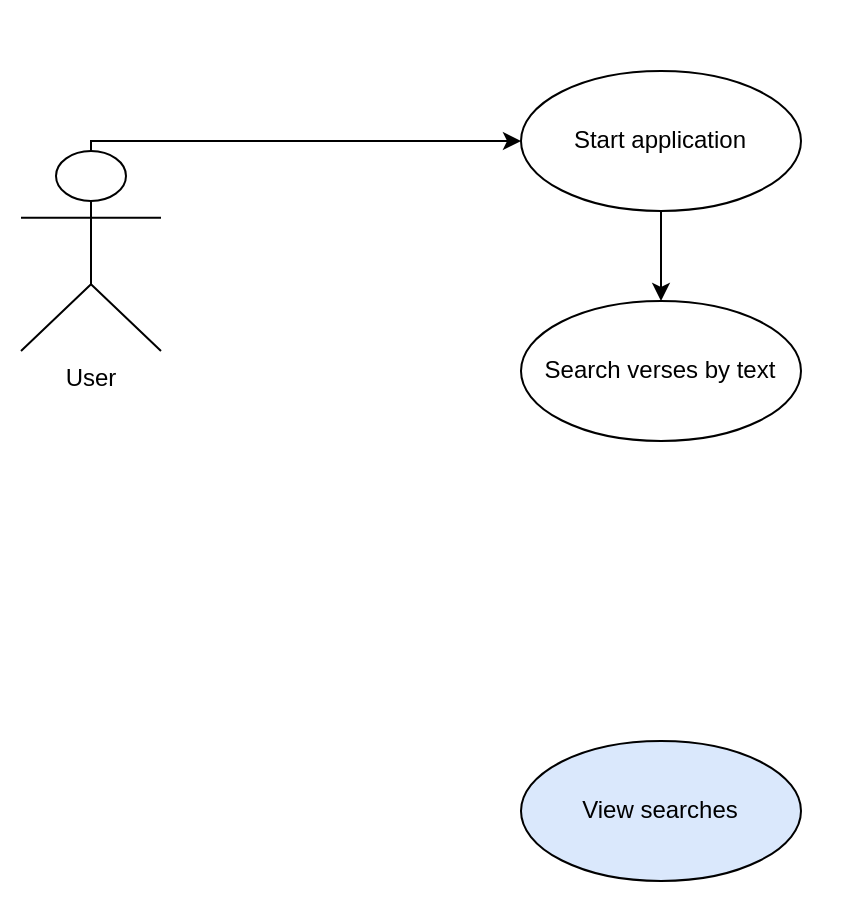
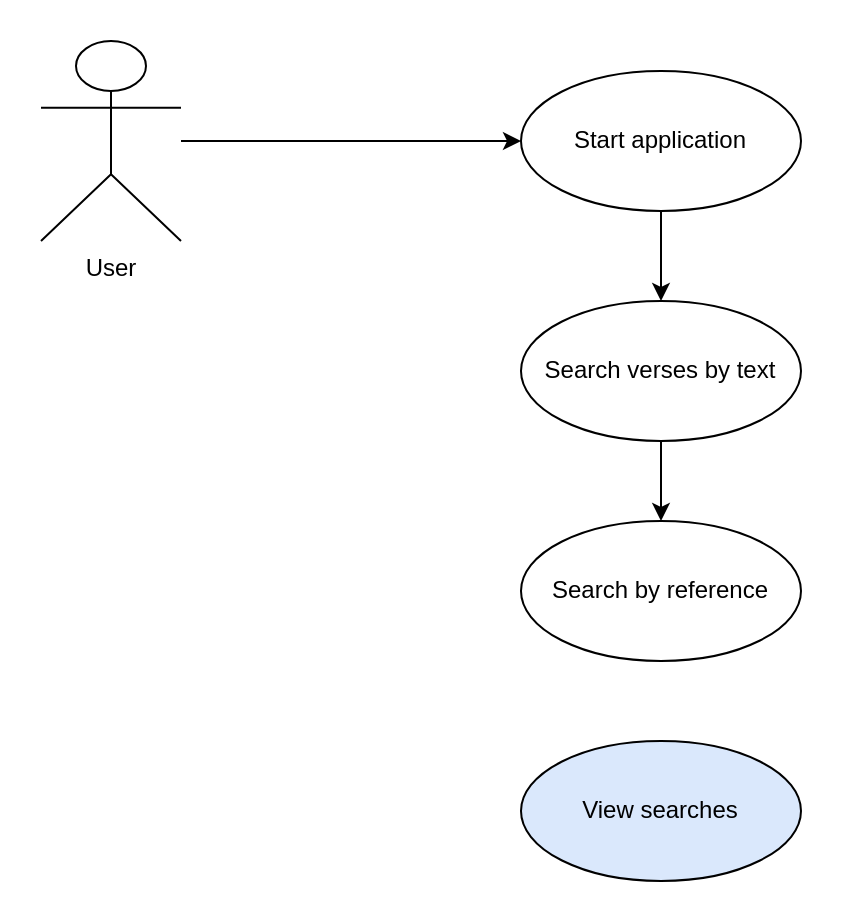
  <mxCell id="0" />
  <mxCell id="1" parent="0" />
  <mxCell id="2" style="edgeStyle=orthogonalEdgeStyle;rounded=0;orthogonalLoop=1;jettySize=auto;html=1;" edge="1" parent="1" source="3" target="7"><mxGeometry relative="1" as="geometry" /></mxCell>
  <mxCell id="3" value="Start application" style="ellipse;whiteSpace=wrap;html=1;" vertex="1" parent="1"><mxGeometry x="260" y="35" width="140" height="70" as="geometry" /></mxCell>
  <mxCell id="4" style="edgeStyle=orthogonalEdgeStyle;rounded=0;orthogonalLoop=1;jettySize=auto;html=1;" edge="1" parent="1" source="5" target="3"><mxGeometry relative="1" as="geometry"><Array as="points"><mxPoint x="190" y="70" /><mxPoint x="190" y="70" /></Array></mxGeometry></mxCell>
- <mxCell id="5" value="User" style="shape=umlActor;verticalLabelPosition=bottom;verticalAlign=top;html=1;" vertex="1" parent="1"><mxGeometry x="10" y="75" width="70" height="100" as="geometry" /></mxCell>
+ <mxCell id="5" value="User" style="shape=umlActor;verticalLabelPosition=bottom;verticalAlign=top;html=1;" vertex="1" parent="1"><mxGeometry x="20" y="20" width="70" height="100" as="geometry" /></mxCell>
+ <mxCell id="6" style="edgeStyle=orthogonalEdgeStyle;rounded=0;orthogonalLoop=1;jettySize=auto;html=1;entryX=0.5;entryY=0;entryDx=0;entryDy=0;" edge="1" parent="1" source="7" target="8"><mxGeometry relative="1" as="geometry" /></mxCell>
  <mxCell id="7" value="Search verses by text" style="ellipse;whiteSpace=wrap;html=1;" vertex="1" parent="1"><mxGeometry x="260" y="150" width="140" height="70" as="geometry" /></mxCell>
+ <mxCell id="8" value="Search by reference" style="ellipse;whiteSpace=wrap;html=1;" vertex="1" parent="1"><mxGeometry x="260" y="260" width="140" height="70" as="geometry" /></mxCell>
  <mxCell id="9" value="View searches" style="ellipse;whiteSpace=wrap;html=1;fillColor=#dae8fc;" vertex="1" parent="1"><mxGeometry x="260" y="370" width="140" height="70" as="geometry" /></mxCell>
